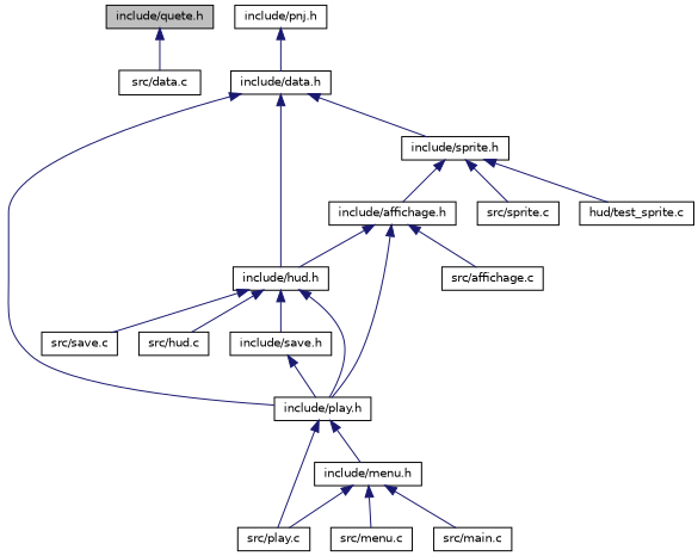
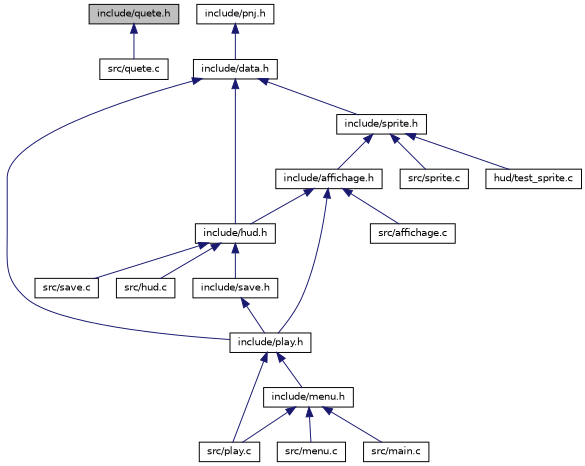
  digraph {
    node [color=black fillcolor=white fontname=Helvetica fontsize=10 shape=record style=filled]
    edge [color=midnightblue dir=back fontname=Helvetica fontsize=10 labelfontname=Helvetica labelfontsize=10 style=solid]
    n1 [fillcolor=grey75 fontcolor=black height=0.2 label="include/quete.h" width=0.4]
-   n2 [height=0.2 label="src/data.c" width=0.4]
+   n2 [height=0.2 label="src/quete.c" width=0.4]
    n3 [height=0.2 label="include/pnj.h" width=0.4]
    n4 [height=0.2 label="include/data.h" width=0.4]
    n5 [height=0.2 label="include/hud.h" width=0.4]
    n6 [height=0.2 label="include/play.h" width=0.4]
    n7 [height=0.2 label="include/sprite.h" width=0.4]
    n8 [height=0.2 label="src/hud.c" width=0.4]
    n9 [height=0.2 label="include/save.h" width=0.4]
    n10 [height=0.2 label="src/save.c" width=0.4]
    n11 [height=0.2 label="src/play.c" width=0.4]
    n12 [height=0.2 label="include/menu.h" width=0.4]
    n13 [height=0.2 label="src/sprite.c" width=0.4]
    n14 [height=0.2 label="hud/test_sprite.c" width=0.4]
    n15 [height=0.2 label="include/affichage.h" width=0.4]
    n16 [height=0.2 label="src/main.c" width=0.4]
    n17 [height=0.2 label="src/menu.c" width=0.4]
    n18 [height=0.2 label="src/affichage.c" width=0.4]
    n1 -> n2
    n3 -> n4
    n4 -> n5
    n4 -> n6
    n4 -> n7
-   n5 -> n6
    n5 -> n8
    n5 -> n9
    n5 -> n10
    n6 -> n11
    n6 -> n12
    n7 -> n13
    n7 -> n14
    n7 -> n15
    n9 -> n6
    n12 -> n11
    n12 -> n16
    n12 -> n17
    n15 -> n5
    n15 -> n6
    n15 -> n18
  }
